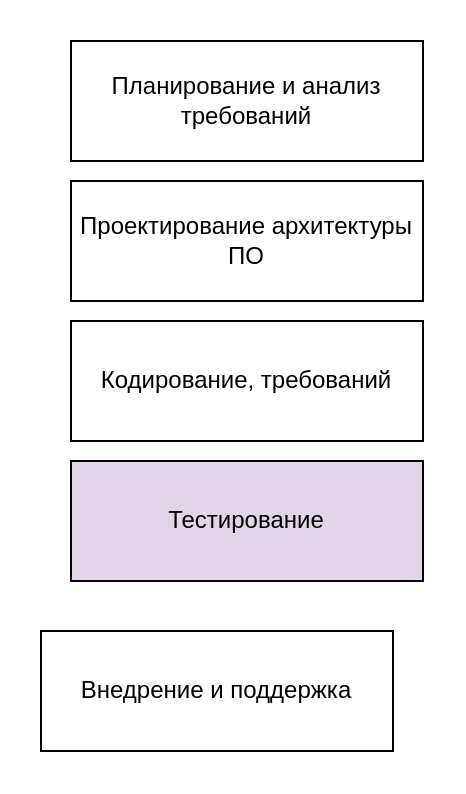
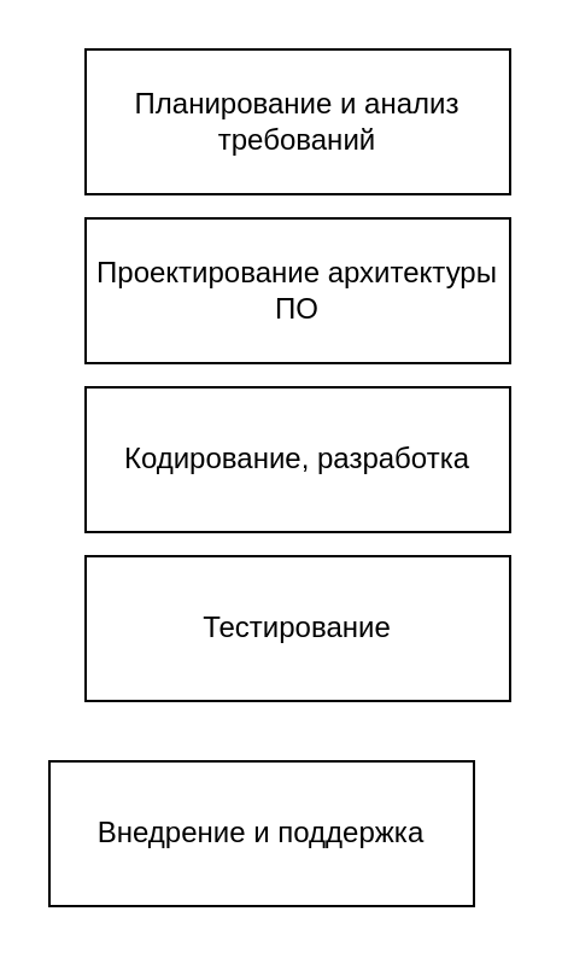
  <mxCell id="0" />
  <mxCell id="1" parent="0" />
  <mxCell id="2" value="Планирование и анализ требований" style="rounded=0;whiteSpace=wrap;html=1;" vertex="1" parent="1"><mxGeometry x="35" y="20" width="176" height="60" as="geometry" /></mxCell>
  <mxCell id="3" value="Проектирование архитектуры ПО" style="rounded=0;whiteSpace=wrap;html=1;" vertex="1" parent="1"><mxGeometry x="35" y="90" width="176" height="60" as="geometry" /></mxCell>
- <mxCell id="4" value="Кодирование, требований" style="rounded=0;whiteSpace=wrap;html=1;" vertex="1" parent="1"><mxGeometry x="35" y="160" width="176" height="60" as="geometry" /></mxCell>
- <mxCell id="5" value="Тестирование" style="rounded=0;whiteSpace=wrap;html=1;fillColor=#e1d5e7;" vertex="1" parent="1"><mxGeometry x="35" y="230" width="176" height="60" as="geometry" /></mxCell>
+ <mxCell id="4" value="Кодирование, разработка" style="rounded=0;whiteSpace=wrap;html=1;" vertex="1" parent="1"><mxGeometry x="35" y="160" width="176" height="60" as="geometry" /></mxCell>
+ <mxCell id="5" value="Тестирование" style="rounded=0;whiteSpace=wrap;html=1;" vertex="1" parent="1"><mxGeometry x="35" y="230" width="176" height="60" as="geometry" /></mxCell>
  <mxCell id="6" value="Внедрение и поддержка" style="rounded=0;whiteSpace=wrap;html=1;" vertex="1" parent="1"><mxGeometry x="20" y="315" width="176" height="60" as="geometry" /></mxCell>
